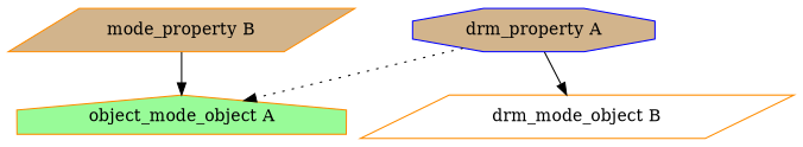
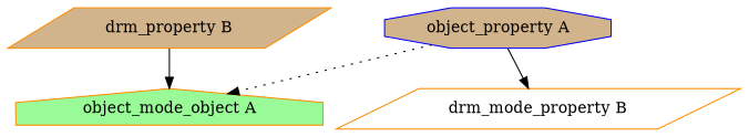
  digraph {
    node [color=darkorange fillcolor=tan shape=parallelogram style=filled]
    edge [style=solid]
-   "drm_property A" [color=blue shape=octagon]
+   "drm_property A" [color=blue shape=octagon label="object_property A"]
    n2 [fillcolor=palegreen label="object_mode_object A" shape=house]
-   "drm_mode_object B" [fillcolor=white]
-   "drm_property B" [label="mode_property B"]
+   "drm_mode_object B" [fillcolor=white label="drm_mode_property B"]
+   "drm_property B"
    "drm_property A" -> n2 [style=dotted]
    "drm_property A" -> "drm_mode_object B"
    "drm_property B" -> n2
  }
